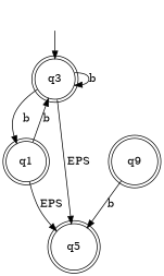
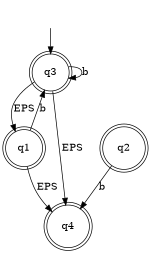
  digraph {
    node [shape=doublecircle]
    start [style=invis shape=""]
    q3
    q1
-   q4 [label=q5]
-   q2 [label=q9]
+   q4
+   q2
    start -> q3
    q3 -> q3 [label=b]
-   q3 -> q1 [label=b]
+   q3 -> q1 [label=EPS]
    q3 -> q4 [label=EPS]
    q1 -> q3 [label=b]
    q1 -> q4 [label=EPS]
    q2 -> q4 [label=b]
  }
